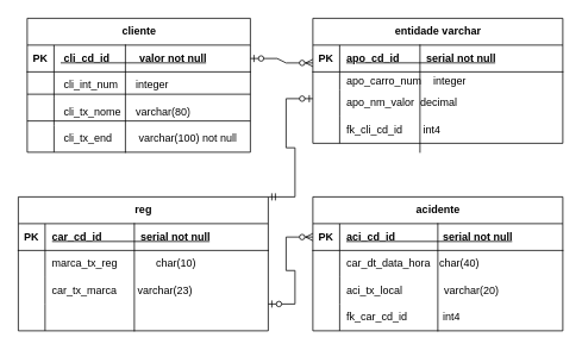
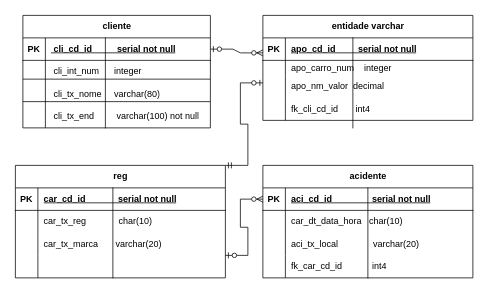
  <mxCell id="0" />
  <mxCell id="1" parent="0" />
  <mxCell id="2" value="cliente" style="shape=table;startSize=30;container=1;collapsible=1;childLayout=tableLayout;fixedRows=1;rowLines=0;fontStyle=1;align=center;resizeLast=1;html=1;" vertex="1" parent="1"><mxGeometry x="30" y="20" width="250" height="150" as="geometry" /></mxCell>
  <mxCell id="3" value="" style="shape=tableRow;horizontal=0;startSize=0;swimlaneHead=0;swimlaneBody=0;fillColor=none;collapsible=0;dropTarget=0;points=[[0,0.5],[1,0.5]];portConstraint=eastwest;top=0;left=0;right=0;bottom=1;" vertex="1" parent="2"><mxGeometry y="30" width="250" height="30" as="geometry" /></mxCell>
  <mxCell id="4" value="PK" style="shape=partialRectangle;connectable=0;fillColor=none;top=0;left=0;bottom=0;right=0;fontStyle=1;overflow=hidden;whiteSpace=wrap;html=1;" vertex="1" parent="3"><mxGeometry width="30" height="30" as="geometry"><mxRectangle width="30" height="30" as="alternateBounds" /></mxGeometry></mxCell>
- <mxCell id="5" value="&amp;nbsp;cli_cd_id&amp;nbsp;&amp;nbsp;&amp;nbsp;&amp;nbsp;&amp;nbsp;&amp;nbsp;&amp;nbsp;&amp;nbsp;&amp;nbsp; valor not null" style="shape=partialRectangle;connectable=0;fillColor=none;top=0;left=0;bottom=0;right=0;align=left;spacingLeft=6;fontStyle=5;overflow=hidden;whiteSpace=wrap;html=1;" vertex="1" parent="3"><mxGeometry x="30" width="220" height="30" as="geometry"><mxRectangle width="220" height="30" as="alternateBounds" /></mxGeometry></mxCell>
+ <mxCell id="5" value="&amp;nbsp;cli_cd_id&amp;nbsp;&amp;nbsp;&amp;nbsp;&amp;nbsp;&amp;nbsp;&amp;nbsp;&amp;nbsp;&amp;nbsp;&amp;nbsp; serial not null" style="shape=partialRectangle;connectable=0;fillColor=none;top=0;left=0;bottom=0;right=0;align=left;spacingLeft=6;fontStyle=5;overflow=hidden;whiteSpace=wrap;html=1;" vertex="1" parent="3"><mxGeometry x="30" width="220" height="30" as="geometry"><mxRectangle width="220" height="30" as="alternateBounds" /></mxGeometry></mxCell>
  <mxCell id="6" value="" style="shape=tableRow;horizontal=0;startSize=0;swimlaneHead=0;swimlaneBody=0;fillColor=none;collapsible=0;dropTarget=0;points=[[0,0.5],[1,0.5]];portConstraint=eastwest;top=0;left=0;right=0;bottom=0;" vertex="1" parent="2"><mxGeometry y="60" width="250" height="30" as="geometry" /></mxCell>
  <mxCell id="7" value="" style="shape=partialRectangle;connectable=0;fillColor=none;top=0;left=0;bottom=0;right=0;editable=1;overflow=hidden;whiteSpace=wrap;html=1;" vertex="1" parent="6"><mxGeometry width="30" height="30" as="geometry"><mxRectangle width="30" height="30" as="alternateBounds" /></mxGeometry></mxCell>
  <mxCell id="8" value="&amp;nbsp;cli_int_num&amp;nbsp;&amp;nbsp;&amp;nbsp;&amp;nbsp;&amp;nbsp; integer" style="shape=partialRectangle;connectable=0;fillColor=none;top=0;left=0;bottom=0;right=0;align=left;spacingLeft=6;overflow=hidden;whiteSpace=wrap;html=1;" vertex="1" parent="6"><mxGeometry x="30" width="220" height="30" as="geometry"><mxRectangle width="220" height="30" as="alternateBounds" /></mxGeometry></mxCell>
  <mxCell id="9" value="" style="shape=tableRow;horizontal=0;startSize=0;swimlaneHead=0;swimlaneBody=0;fillColor=none;collapsible=0;dropTarget=0;points=[[0,0.5],[1,0.5]];portConstraint=eastwest;top=0;left=0;right=0;bottom=0;" vertex="1" parent="2"><mxGeometry y="90" width="250" height="30" as="geometry" /></mxCell>
  <mxCell id="10" value="" style="shape=partialRectangle;connectable=0;fillColor=none;top=0;left=0;bottom=0;right=0;editable=1;overflow=hidden;whiteSpace=wrap;html=1;" vertex="1" parent="9"><mxGeometry width="30" height="30" as="geometry"><mxRectangle width="30" height="30" as="alternateBounds" /></mxGeometry></mxCell>
  <mxCell id="11" value="&amp;nbsp;cli_tx_nome&amp;nbsp;&amp;nbsp;&amp;nbsp;&amp;nbsp; varchar(80)" style="shape=partialRectangle;connectable=0;fillColor=none;top=0;left=0;bottom=0;right=0;align=left;spacingLeft=6;overflow=hidden;whiteSpace=wrap;html=1;" vertex="1" parent="9"><mxGeometry x="30" width="220" height="30" as="geometry"><mxRectangle width="220" height="30" as="alternateBounds" /></mxGeometry></mxCell>
  <mxCell id="12" value="" style="shape=tableRow;horizontal=0;startSize=0;swimlaneHead=0;swimlaneBody=0;fillColor=none;collapsible=0;dropTarget=0;points=[[0,0.5],[1,0.5]];portConstraint=eastwest;top=0;left=0;right=0;bottom=0;" vertex="1" parent="2"><mxGeometry y="120" width="250" height="30" as="geometry" /></mxCell>
  <mxCell id="13" value="" style="shape=partialRectangle;connectable=0;fillColor=none;top=0;left=0;bottom=0;right=0;editable=1;overflow=hidden;whiteSpace=wrap;html=1;" vertex="1" parent="12"><mxGeometry width="30" height="30" as="geometry"><mxRectangle width="30" height="30" as="alternateBounds" /></mxGeometry></mxCell>
  <mxCell id="14" value="&amp;nbsp;cli_tx_end&amp;nbsp;&amp;nbsp;&amp;nbsp;&amp;nbsp;&amp;nbsp;&amp;nbsp;&amp;nbsp;&amp;nbsp; varchar(100) not null" style="shape=partialRectangle;connectable=0;fillColor=none;top=0;left=0;bottom=0;right=0;align=left;spacingLeft=6;overflow=hidden;whiteSpace=wrap;html=1;" vertex="1" parent="12"><mxGeometry x="30" width="220" height="30" as="geometry"><mxRectangle width="220" height="30" as="alternateBounds" /></mxGeometry></mxCell>
  <mxCell id="15" value="" style="line;strokeWidth=1;rotatable=0;dashed=0;labelPosition=right;align=left;verticalAlign=middle;spacingTop=0;spacingLeft=6;points=[];portConstraint=eastwest;" vertex="1" parent="1"><mxGeometry x="30" y="100" width="250" height="10" as="geometry" /></mxCell>
  <mxCell id="16" value="" style="line;strokeWidth=1;rotatable=0;dashed=0;labelPosition=right;align=left;verticalAlign=middle;spacingTop=0;spacingLeft=6;points=[];portConstraint=eastwest;" vertex="1" parent="1"><mxGeometry x="30" y="130" width="250" height="10" as="geometry" /></mxCell>
  <mxCell id="17" value="" style="shape=partialRectangle;whiteSpace=wrap;html=1;right=0;top=0;bottom=0;fillColor=none;routingCenterX=-0.5;" vertex="1" parent="1"><mxGeometry x="140" y="50" width="120" height="120" as="geometry" /></mxCell>
  <mxCell id="18" value="entidade varchar" style="shape=table;startSize=30;container=1;collapsible=1;childLayout=tableLayout;fixedRows=1;rowLines=0;fontStyle=1;align=center;resizeLast=1;html=1;" vertex="1" parent="1"><mxGeometry x="350" y="20" width="280" height="140" as="geometry" /></mxCell>
  <mxCell id="19" value="" style="shape=tableRow;horizontal=0;startSize=0;swimlaneHead=0;swimlaneBody=0;fillColor=none;collapsible=0;dropTarget=0;points=[[0,0.5],[1,0.5]];portConstraint=eastwest;top=0;left=0;right=0;bottom=1;" vertex="1" parent="18"><mxGeometry y="30" width="280" height="30" as="geometry" /></mxCell>
  <mxCell id="20" value="PK" style="shape=partialRectangle;connectable=0;fillColor=none;top=0;left=0;bottom=0;right=0;fontStyle=1;overflow=hidden;whiteSpace=wrap;html=1;" vertex="1" parent="19"><mxGeometry width="30" height="30" as="geometry"><mxRectangle width="30" height="30" as="alternateBounds" /></mxGeometry></mxCell>
  <mxCell id="21" value="apo_cd_id&amp;nbsp;&amp;nbsp;&amp;nbsp;&amp;nbsp;&amp;nbsp;&amp;nbsp;&amp;nbsp;&amp;nbsp; serial not null" style="shape=partialRectangle;connectable=0;fillColor=none;top=0;left=0;bottom=0;right=0;align=left;spacingLeft=6;fontStyle=5;overflow=hidden;whiteSpace=wrap;html=1;" vertex="1" parent="19"><mxGeometry x="30" width="250" height="30" as="geometry"><mxRectangle width="250" height="30" as="alternateBounds" /></mxGeometry></mxCell>
  <mxCell id="22" value="" style="shape=tableRow;horizontal=0;startSize=0;swimlaneHead=0;swimlaneBody=0;fillColor=none;collapsible=0;dropTarget=0;points=[[0,0.5],[1,0.5]];portConstraint=eastwest;top=0;left=0;right=0;bottom=0;" vertex="1" parent="18"><mxGeometry y="60" width="280" height="20" as="geometry" /></mxCell>
  <mxCell id="23" value="" style="shape=partialRectangle;connectable=0;fillColor=none;top=0;left=0;bottom=0;right=0;editable=1;overflow=hidden;whiteSpace=wrap;html=1;" vertex="1" parent="22"><mxGeometry width="30" height="20" as="geometry"><mxRectangle width="30" height="20" as="alternateBounds" /></mxGeometry></mxCell>
  <mxCell id="24" value="apo_carro_num&amp;nbsp;&amp;nbsp;&amp;nbsp; integer" style="shape=partialRectangle;connectable=0;fillColor=none;top=0;left=0;bottom=0;right=0;align=left;spacingLeft=6;overflow=hidden;whiteSpace=wrap;html=1;" vertex="1" parent="22"><mxGeometry x="30" width="250" height="20" as="geometry"><mxRectangle width="250" height="20" as="alternateBounds" /></mxGeometry></mxCell>
  <mxCell id="25" value="" style="shape=tableRow;horizontal=0;startSize=0;swimlaneHead=0;swimlaneBody=0;fillColor=none;collapsible=0;dropTarget=0;points=[[0,0.5],[1,0.5]];portConstraint=eastwest;top=0;left=0;right=0;bottom=0;" vertex="1" parent="18"><mxGeometry y="80" width="280" height="30" as="geometry" /></mxCell>
  <mxCell id="26" value="" style="shape=partialRectangle;connectable=0;fillColor=none;top=0;left=0;bottom=0;right=0;editable=1;overflow=hidden;whiteSpace=wrap;html=1;" vertex="1" parent="25"><mxGeometry width="30" height="30" as="geometry"><mxRectangle width="30" height="30" as="alternateBounds" /></mxGeometry></mxCell>
  <mxCell id="27" value="apo_nm_valor&amp;nbsp; decimal" style="shape=partialRectangle;connectable=0;fillColor=none;top=0;left=0;bottom=0;right=0;align=left;spacingLeft=6;overflow=hidden;whiteSpace=wrap;html=1;" vertex="1" parent="25"><mxGeometry x="30" width="250" height="30" as="geometry"><mxRectangle width="250" height="30" as="alternateBounds" /></mxGeometry></mxCell>
  <mxCell id="28" value="" style="shape=tableRow;horizontal=0;startSize=0;swimlaneHead=0;swimlaneBody=0;fillColor=none;collapsible=0;dropTarget=0;points=[[0,0.5],[1,0.5]];portConstraint=eastwest;top=0;left=0;right=0;bottom=0;" vertex="1" parent="18"><mxGeometry y="110" width="280" height="30" as="geometry" /></mxCell>
  <mxCell id="29" value="" style="shape=partialRectangle;connectable=0;fillColor=none;top=0;left=0;bottom=0;right=0;editable=1;overflow=hidden;whiteSpace=wrap;html=1;" vertex="1" parent="28"><mxGeometry width="30" height="30" as="geometry"><mxRectangle width="30" height="30" as="alternateBounds" /></mxGeometry></mxCell>
  <mxCell id="30" value="fk_cli_cd_id&amp;nbsp;&amp;nbsp;&amp;nbsp;&amp;nbsp;&amp;nbsp;&amp;nbsp; int4" style="shape=partialRectangle;connectable=0;fillColor=none;top=0;left=0;bottom=0;right=0;align=left;spacingLeft=6;overflow=hidden;whiteSpace=wrap;html=1;" vertex="1" parent="28"><mxGeometry x="30" width="250" height="30" as="geometry"><mxRectangle width="250" height="30" as="alternateBounds" /></mxGeometry></mxCell>
  <mxCell id="31" value="" style="shape=partialRectangle;whiteSpace=wrap;html=1;right=0;top=0;bottom=0;fillColor=none;routingCenterX=-0.5;" vertex="1" parent="1"><mxGeometry x="470" y="50" width="120" height="120" as="geometry" /></mxCell>
  <mxCell id="32" value="reg" style="shape=table;startSize=30;container=1;collapsible=1;childLayout=tableLayout;fixedRows=1;rowLines=0;fontStyle=1;align=center;resizeLast=1;html=1;" vertex="1" parent="1"><mxGeometry x="20" y="220" width="280" height="150" as="geometry" /></mxCell>
  <mxCell id="33" value="" style="shape=tableRow;horizontal=0;startSize=0;swimlaneHead=0;swimlaneBody=0;fillColor=none;collapsible=0;dropTarget=0;points=[[0,0.5],[1,0.5]];portConstraint=eastwest;top=0;left=0;right=0;bottom=1;" vertex="1" parent="32"><mxGeometry y="30" width="280" height="30" as="geometry" /></mxCell>
  <mxCell id="34" value="PK" style="shape=partialRectangle;connectable=0;fillColor=none;top=0;left=0;bottom=0;right=0;fontStyle=1;overflow=hidden;whiteSpace=wrap;html=1;" vertex="1" parent="33"><mxGeometry width="30" height="30" as="geometry"><mxRectangle width="30" height="30" as="alternateBounds" /></mxGeometry></mxCell>
  <mxCell id="35" value="car_cd_id&amp;nbsp;&amp;nbsp;&amp;nbsp;&amp;nbsp;&amp;nbsp;&amp;nbsp;&amp;nbsp;&amp;nbsp;&amp;nbsp;&amp;nbsp;&amp;nbsp;&amp;nbsp; serial not null" style="shape=partialRectangle;connectable=0;fillColor=none;top=0;left=0;bottom=0;right=0;align=left;spacingLeft=6;fontStyle=5;overflow=hidden;whiteSpace=wrap;html=1;" vertex="1" parent="33"><mxGeometry x="30" width="250" height="30" as="geometry"><mxRectangle width="250" height="30" as="alternateBounds" /></mxGeometry></mxCell>
  <mxCell id="36" value="" style="shape=tableRow;horizontal=0;startSize=0;swimlaneHead=0;swimlaneBody=0;fillColor=none;collapsible=0;dropTarget=0;points=[[0,0.5],[1,0.5]];portConstraint=eastwest;top=0;left=0;right=0;bottom=0;" vertex="1" parent="32"><mxGeometry y="60" width="280" height="30" as="geometry" /></mxCell>
  <mxCell id="37" value="" style="shape=partialRectangle;connectable=0;fillColor=none;top=0;left=0;bottom=0;right=0;editable=1;overflow=hidden;whiteSpace=wrap;html=1;" vertex="1" parent="36"><mxGeometry width="30" height="30" as="geometry"><mxRectangle width="30" height="30" as="alternateBounds" /></mxGeometry></mxCell>
- <mxCell id="38" value="marca_tx_reg&amp;nbsp;&amp;nbsp;&amp;nbsp;&amp;nbsp;&amp;nbsp;&amp;nbsp;&amp;nbsp;&amp;nbsp;&amp;nbsp;&amp;nbsp;&amp;nbsp;&amp;nbsp; char(10)" style="shape=partialRectangle;connectable=0;fillColor=none;top=0;left=0;bottom=0;right=0;align=left;spacingLeft=6;overflow=hidden;whiteSpace=wrap;html=1;" vertex="1" parent="36"><mxGeometry x="30" width="250" height="30" as="geometry"><mxRectangle width="250" height="30" as="alternateBounds" /></mxGeometry></mxCell>
+ <mxCell id="38" value="car_tx_reg&amp;nbsp;&amp;nbsp;&amp;nbsp;&amp;nbsp;&amp;nbsp;&amp;nbsp;&amp;nbsp;&amp;nbsp;&amp;nbsp;&amp;nbsp;&amp;nbsp;&amp;nbsp; char(10)" style="shape=partialRectangle;connectable=0;fillColor=none;top=0;left=0;bottom=0;right=0;align=left;spacingLeft=6;overflow=hidden;whiteSpace=wrap;html=1;" vertex="1" parent="36"><mxGeometry x="30" width="250" height="30" as="geometry"><mxRectangle width="250" height="30" as="alternateBounds" /></mxGeometry></mxCell>
  <mxCell id="39" value="" style="shape=tableRow;horizontal=0;startSize=0;swimlaneHead=0;swimlaneBody=0;fillColor=none;collapsible=0;dropTarget=0;points=[[0,0.5],[1,0.5]];portConstraint=eastwest;top=0;left=0;right=0;bottom=0;" vertex="1" parent="32"><mxGeometry y="90" width="280" height="30" as="geometry" /></mxCell>
  <mxCell id="40" value="" style="shape=partialRectangle;connectable=0;fillColor=none;top=0;left=0;bottom=0;right=0;editable=1;overflow=hidden;whiteSpace=wrap;html=1;" vertex="1" parent="39"><mxGeometry width="30" height="30" as="geometry"><mxRectangle width="30" height="30" as="alternateBounds" /></mxGeometry></mxCell>
- <mxCell id="41" value="car_tx_marca&amp;nbsp;&amp;nbsp;&amp;nbsp;&amp;nbsp;&amp;nbsp;&amp;nbsp; varchar(23)" style="shape=partialRectangle;connectable=0;fillColor=none;top=0;left=0;bottom=0;right=0;align=left;spacingLeft=6;overflow=hidden;whiteSpace=wrap;html=1;" vertex="1" parent="39"><mxGeometry x="30" width="250" height="30" as="geometry"><mxRectangle width="250" height="30" as="alternateBounds" /></mxGeometry></mxCell>
+ <mxCell id="41" value="car_tx_marca&amp;nbsp;&amp;nbsp;&amp;nbsp;&amp;nbsp;&amp;nbsp;&amp;nbsp; varchar(20)" style="shape=partialRectangle;connectable=0;fillColor=none;top=0;left=0;bottom=0;right=0;align=left;spacingLeft=6;overflow=hidden;whiteSpace=wrap;html=1;" vertex="1" parent="39"><mxGeometry x="30" width="250" height="30" as="geometry"><mxRectangle width="250" height="30" as="alternateBounds" /></mxGeometry></mxCell>
  <mxCell id="42" value="" style="shape=tableRow;horizontal=0;startSize=0;swimlaneHead=0;swimlaneBody=0;fillColor=none;collapsible=0;dropTarget=0;points=[[0,0.5],[1,0.5]];portConstraint=eastwest;top=0;left=0;right=0;bottom=0;" vertex="1" parent="32"><mxGeometry y="120" width="280" height="30" as="geometry" /></mxCell>
  <mxCell id="43" value="" style="shape=partialRectangle;connectable=0;fillColor=none;top=0;left=0;bottom=0;right=0;editable=1;overflow=hidden;whiteSpace=wrap;html=1;" vertex="1" parent="42"><mxGeometry width="30" height="30" as="geometry"><mxRectangle width="30" height="30" as="alternateBounds" /></mxGeometry></mxCell>
  <mxCell id="44" value="" style="shape=partialRectangle;connectable=0;fillColor=none;top=0;left=0;bottom=0;right=0;align=left;spacingLeft=6;overflow=hidden;whiteSpace=wrap;html=1;" vertex="1" parent="42"><mxGeometry x="30" width="250" height="30" as="geometry"><mxRectangle width="250" height="30" as="alternateBounds" /></mxGeometry></mxCell>
  <mxCell id="45" value="" style="shape=partialRectangle;whiteSpace=wrap;html=1;right=0;top=0;bottom=0;fillColor=none;routingCenterX=-0.5;" vertex="1" parent="1"><mxGeometry x="150" y="250" width="120" height="120" as="geometry" /></mxCell>
  <mxCell id="46" value="acidente" style="shape=table;startSize=30;container=1;collapsible=1;childLayout=tableLayout;fixedRows=1;rowLines=0;fontStyle=1;align=center;resizeLast=1;html=1;" vertex="1" parent="1"><mxGeometry x="350" y="220" width="280" height="150" as="geometry" /></mxCell>
  <mxCell id="47" value="" style="shape=tableRow;horizontal=0;startSize=0;swimlaneHead=0;swimlaneBody=0;fillColor=none;collapsible=0;dropTarget=0;points=[[0,0.5],[1,0.5]];portConstraint=eastwest;top=0;left=0;right=0;bottom=1;" vertex="1" parent="46"><mxGeometry y="30" width="280" height="30" as="geometry" /></mxCell>
  <mxCell id="48" value="PK" style="shape=partialRectangle;connectable=0;fillColor=none;top=0;left=0;bottom=0;right=0;fontStyle=1;overflow=hidden;whiteSpace=wrap;html=1;" vertex="1" parent="47"><mxGeometry width="30" height="30" as="geometry"><mxRectangle width="30" height="30" as="alternateBounds" /></mxGeometry></mxCell>
  <mxCell id="49" value="aci_cd_id&amp;nbsp;&amp;nbsp;&amp;nbsp;&amp;nbsp;&amp;nbsp;&amp;nbsp;&amp;nbsp;&amp;nbsp;&amp;nbsp;&amp;nbsp;&amp;nbsp;&amp;nbsp;&amp;nbsp;&amp;nbsp;&amp;nbsp; serial not null" style="shape=partialRectangle;connectable=0;fillColor=none;top=0;left=0;bottom=0;right=0;align=left;spacingLeft=6;fontStyle=5;overflow=hidden;whiteSpace=wrap;html=1;" vertex="1" parent="47"><mxGeometry x="30" width="250" height="30" as="geometry"><mxRectangle width="250" height="30" as="alternateBounds" /></mxGeometry></mxCell>
  <mxCell id="50" value="" style="shape=tableRow;horizontal=0;startSize=0;swimlaneHead=0;swimlaneBody=0;fillColor=none;collapsible=0;dropTarget=0;points=[[0,0.5],[1,0.5]];portConstraint=eastwest;top=0;left=0;right=0;bottom=0;" vertex="1" parent="46"><mxGeometry y="60" width="280" height="30" as="geometry" /></mxCell>
  <mxCell id="51" value="" style="shape=partialRectangle;connectable=0;fillColor=none;top=0;left=0;bottom=0;right=0;editable=1;overflow=hidden;whiteSpace=wrap;html=1;" vertex="1" parent="50"><mxGeometry width="30" height="30" as="geometry"><mxRectangle width="30" height="30" as="alternateBounds" /></mxGeometry></mxCell>
- <mxCell id="52" value="car_dt_data_hora&amp;nbsp;&amp;nbsp; char(40)" style="shape=partialRectangle;connectable=0;fillColor=none;top=0;left=0;bottom=0;right=0;align=left;spacingLeft=6;overflow=hidden;whiteSpace=wrap;html=1;" vertex="1" parent="50"><mxGeometry x="30" width="250" height="30" as="geometry"><mxRectangle width="250" height="30" as="alternateBounds" /></mxGeometry></mxCell>
+ <mxCell id="52" value="car_dt_data_hora&amp;nbsp;&amp;nbsp; char(10)" style="shape=partialRectangle;connectable=0;fillColor=none;top=0;left=0;bottom=0;right=0;align=left;spacingLeft=6;overflow=hidden;whiteSpace=wrap;html=1;" vertex="1" parent="50"><mxGeometry x="30" width="250" height="30" as="geometry"><mxRectangle width="250" height="30" as="alternateBounds" /></mxGeometry></mxCell>
  <mxCell id="53" value="" style="shape=tableRow;horizontal=0;startSize=0;swimlaneHead=0;swimlaneBody=0;fillColor=none;collapsible=0;dropTarget=0;points=[[0,0.5],[1,0.5]];portConstraint=eastwest;top=0;left=0;right=0;bottom=0;" vertex="1" parent="46"><mxGeometry y="90" width="280" height="30" as="geometry" /></mxCell>
  <mxCell id="54" value="" style="shape=partialRectangle;connectable=0;fillColor=none;top=0;left=0;bottom=0;right=0;editable=1;overflow=hidden;whiteSpace=wrap;html=1;" vertex="1" parent="53"><mxGeometry width="30" height="30" as="geometry"><mxRectangle width="30" height="30" as="alternateBounds" /></mxGeometry></mxCell>
  <mxCell id="55" value="aci_tx_local&amp;nbsp;&amp;nbsp;&amp;nbsp;&amp;nbsp;&amp;nbsp;&amp;nbsp;&amp;nbsp;&amp;nbsp;&amp;nbsp;&amp;nbsp;&amp;nbsp;&amp;nbsp;&amp;nbsp; varchar(20)" style="shape=partialRectangle;connectable=0;fillColor=none;top=0;left=0;bottom=0;right=0;align=left;spacingLeft=6;overflow=hidden;whiteSpace=wrap;html=1;" vertex="1" parent="53"><mxGeometry x="30" width="250" height="30" as="geometry"><mxRectangle width="250" height="30" as="alternateBounds" /></mxGeometry></mxCell>
  <mxCell id="56" value="" style="shape=tableRow;horizontal=0;startSize=0;swimlaneHead=0;swimlaneBody=0;fillColor=none;collapsible=0;dropTarget=0;points=[[0,0.5],[1,0.5]];portConstraint=eastwest;top=0;left=0;right=0;bottom=0;" vertex="1" parent="46"><mxGeometry y="120" width="280" height="30" as="geometry" /></mxCell>
  <mxCell id="57" value="" style="shape=partialRectangle;connectable=0;fillColor=none;top=0;left=0;bottom=0;right=0;editable=1;overflow=hidden;whiteSpace=wrap;html=1;" vertex="1" parent="56"><mxGeometry width="30" height="30" as="geometry"><mxRectangle width="30" height="30" as="alternateBounds" /></mxGeometry></mxCell>
  <mxCell id="58" value="fk_car_cd_id&amp;nbsp;&amp;nbsp;&amp;nbsp;&amp;nbsp;&amp;nbsp;&amp;nbsp;&amp;nbsp;&amp;nbsp;&amp;nbsp;&amp;nbsp;&amp;nbsp; int4" style="shape=partialRectangle;connectable=0;fillColor=none;top=0;left=0;bottom=0;right=0;align=left;spacingLeft=6;overflow=hidden;whiteSpace=wrap;html=1;" vertex="1" parent="56"><mxGeometry x="30" width="250" height="30" as="geometry"><mxRectangle width="250" height="30" as="alternateBounds" /></mxGeometry></mxCell>
  <mxCell id="59" value="" style="shape=partialRectangle;whiteSpace=wrap;html=1;right=0;top=0;bottom=0;fillColor=none;routingCenterX=-0.5;" vertex="1" parent="1"><mxGeometry x="490" y="250" width="120" height="120" as="geometry" /></mxCell>
  <mxCell id="60" value="" style="edgeStyle=entityRelationEdgeStyle;fontSize=12;html=1;endArrow=ERzeroToMany;startArrow=ERzeroToOne;rounded=0;" edge="1" parent="1" source="3"><mxGeometry width="100" height="100" relative="1" as="geometry"><mxPoint x="250" y="170" as="sourcePoint" /><mxPoint x="350" y="70" as="targetPoint" /></mxGeometry></mxCell>
  <mxCell id="61" value="" style="edgeStyle=entityRelationEdgeStyle;fontSize=12;html=1;endArrow=ERzeroToOne;startArrow=ERmandOne;rounded=0;exitX=1;exitY=0;exitDx=0;exitDy=0;exitPerimeter=0;" edge="1" parent="1" source="32"><mxGeometry width="100" height="100" relative="1" as="geometry"><mxPoint x="310" y="221" as="sourcePoint" /><mxPoint x="350" y="110" as="targetPoint" /></mxGeometry></mxCell>
  <mxCell id="62" value="" style="edgeStyle=entityRelationEdgeStyle;fontSize=12;html=1;endArrow=ERzeroToMany;startArrow=ERzeroToOne;rounded=0;entryX=0;entryY=0.5;entryDx=0;entryDy=0;" edge="1" parent="1" target="47"><mxGeometry width="100" height="100" relative="1" as="geometry"><mxPoint x="300" y="340" as="sourcePoint" /><mxPoint x="340" y="260" as="targetPoint" /></mxGeometry></mxCell>
